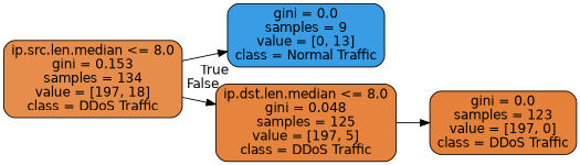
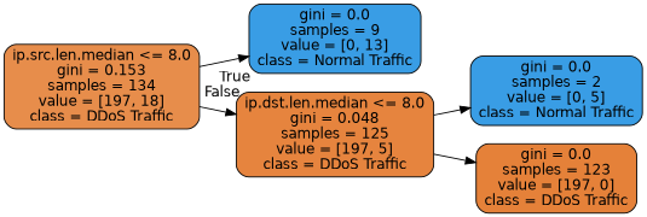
  digraph {
    rankdir=LR
    node [color=black fillcolor="#399de5" fontname=helvetica shape=box style="filled, rounded"]
    edge [fontname=helvetica]
    n1 [fillcolor="#e78d4b" label="ip.src.len.median <= 8.0\ngini = 0.153\nsamples = 134\nvalue = [197, 18]\nclass = DDoS Traffic"]
    n2 [label="gini = 0.0\nsamples = 9\nvalue = [0, 13]\nclass = Normal Traffic"]
    n3 [fillcolor="#e6843e" label="ip.dst.len.median <= 8.0\ngini = 0.048\nsamples = 125\nvalue = [197, 5]\nclass = DDoS Traffic"]
+   n4 [label="gini = 0.0\nsamples = 2\nvalue = [0, 5]\nclass = Normal Traffic"]
    n5 [fillcolor="#e58139" label="gini = 0.0\nsamples = 123\nvalue = [197, 0]\nclass = DDoS Traffic"]
    n1 -> n2 [headlabel=True labelangle=45 labeldistance=2.5]
    n1 -> n3 [headlabel=False labelangle=-45 labeldistance=2.5]
+   n3 -> n4
    n3 -> n5
  }
